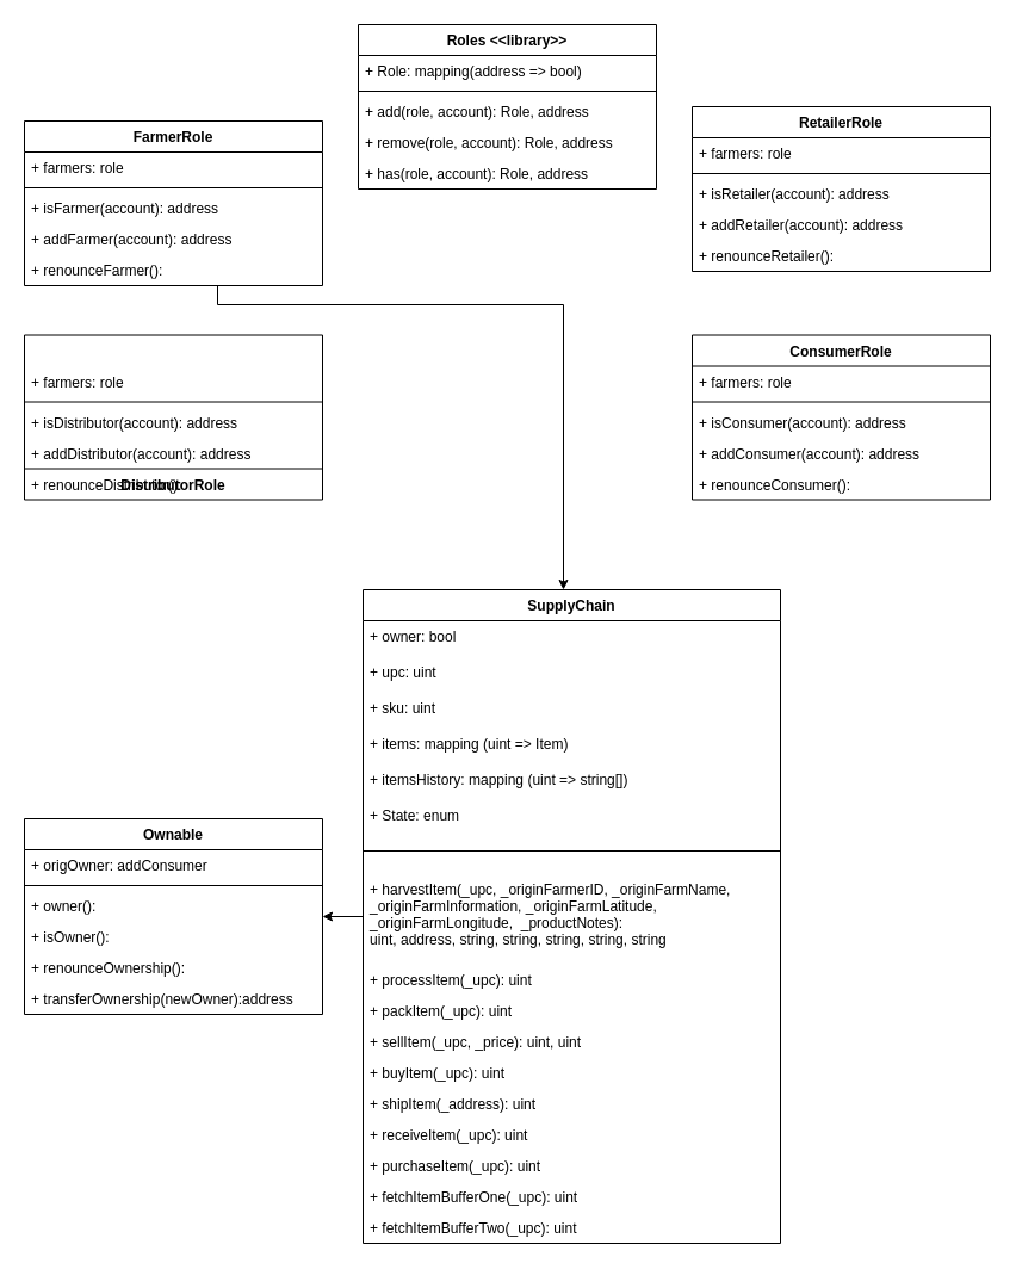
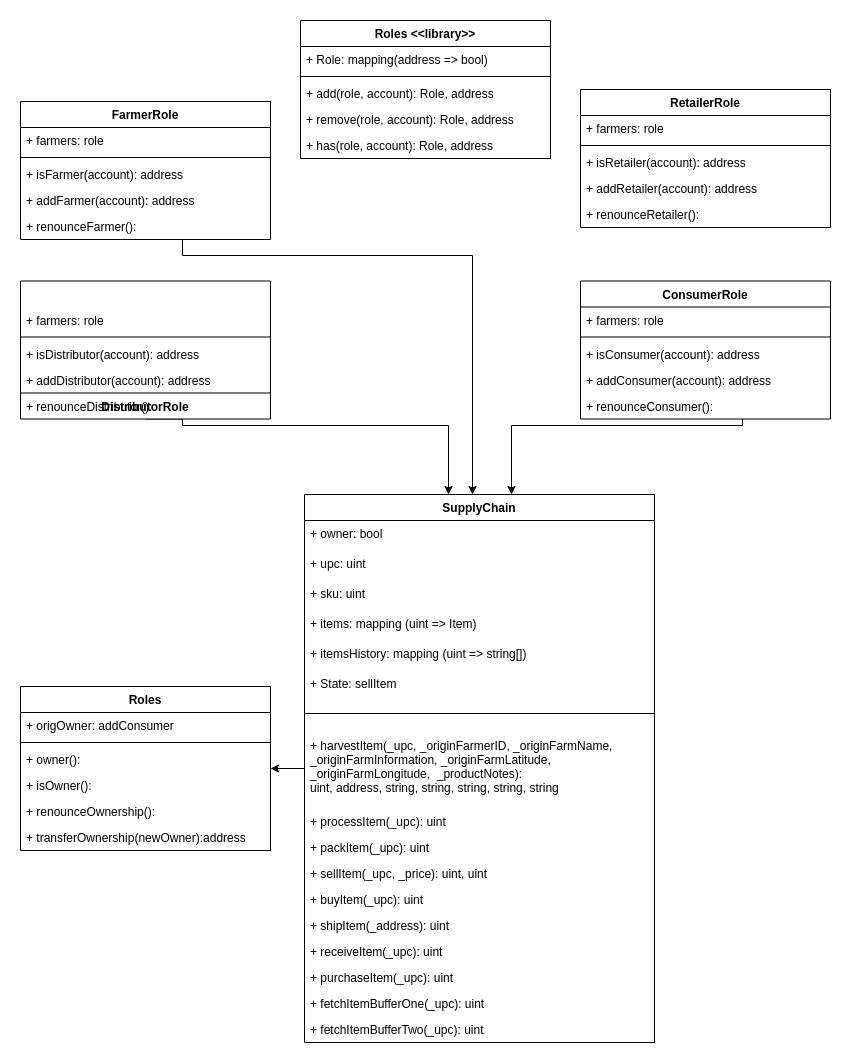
  <mxCell id="0" />
  <mxCell id="1" parent="0" />
  <mxCell id="2" value="Roles &lt;&lt;library&gt;&gt;" style="swimlane;fontStyle=1;align=center;verticalAlign=top;childLayout=stackLayout;horizontal=1;startSize=26;horizontalStack=0;resizeParent=1;resizeParentMax=0;resizeLast=0;collapsible=1;marginBottom=0;" parent="1" vertex="1"><mxGeometry x="300" y="20" width="250" height="138" as="geometry" /></mxCell>
  <mxCell id="3" value="+ Role: mapping(address =&gt; bool)" style="text;strokeColor=none;fillColor=none;align=left;verticalAlign=top;spacingLeft=4;spacingRight=4;overflow=hidden;rotatable=0;points=[[0,0.5],[1,0.5]];portConstraint=eastwest;" parent="2" vertex="1"><mxGeometry y="26" width="250" height="26" as="geometry" /></mxCell>
  <mxCell id="4" value="" style="line;strokeWidth=1;fillColor=none;align=left;verticalAlign=middle;spacingTop=-1;spacingLeft=3;spacingRight=3;rotatable=0;labelPosition=right;points=[];portConstraint=eastwest;" parent="2" vertex="1"><mxGeometry y="52" width="250" height="8" as="geometry" /></mxCell>
  <mxCell id="5" value="+ add(role, account): Role, address" style="text;strokeColor=none;fillColor=none;align=left;verticalAlign=top;spacingLeft=4;spacingRight=4;overflow=hidden;rotatable=0;points=[[0,0.5],[1,0.5]];portConstraint=eastwest;" parent="2" vertex="1"><mxGeometry y="60" width="250" height="26" as="geometry" /></mxCell>
  <mxCell id="6" value="+ remove(role, account): Role, address" style="text;strokeColor=none;fillColor=none;align=left;verticalAlign=top;spacingLeft=4;spacingRight=4;overflow=hidden;rotatable=0;points=[[0,0.5],[1,0.5]];portConstraint=eastwest;" parent="2" vertex="1"><mxGeometry y="86" width="250" height="26" as="geometry" /></mxCell>
  <mxCell id="7" value="+ has(role, account): Role, address" style="text;strokeColor=none;fillColor=none;align=left;verticalAlign=top;spacingLeft=4;spacingRight=4;overflow=hidden;rotatable=0;points=[[0,0.5],[1,0.5]];portConstraint=eastwest;" parent="2" vertex="1"><mxGeometry y="112" width="250" height="26" as="geometry" /></mxCell>
  <mxCell id="8" style="edgeStyle=orthogonalEdgeStyle;rounded=0;orthogonalLoop=1;jettySize=auto;html=1;" edge="1" parent="1" source="9" target="27"><mxGeometry relative="1" as="geometry" /></mxCell>
  <mxCell id="9" value="SupplyChain" style="swimlane;fontStyle=1;align=center;verticalAlign=top;childLayout=stackLayout;horizontal=1;startSize=26;horizontalStack=0;resizeParent=1;resizeParentMax=0;resizeLast=0;collapsible=1;marginBottom=0;" parent="1" vertex="1"><mxGeometry x="304" y="494" width="350" height="548" as="geometry" /></mxCell>
  <mxCell id="10" value="+ owner: bool&#10;&#10;&#10;" style="text;strokeColor=none;fillColor=none;align=left;verticalAlign=top;spacingLeft=4;spacingRight=4;overflow=hidden;rotatable=0;points=[[0,0.5],[1,0.5]];portConstraint=eastwest;" parent="9" vertex="1"><mxGeometry y="26" width="350" height="30" as="geometry" /></mxCell>
  <mxCell id="11" value="+ upc: uint&#10;" style="text;strokeColor=none;fillColor=none;align=left;verticalAlign=top;spacingLeft=4;spacingRight=4;overflow=hidden;rotatable=0;points=[[0,0.5],[1,0.5]];portConstraint=eastwest;" parent="9" vertex="1"><mxGeometry y="56" width="350" height="30" as="geometry" /></mxCell>
  <mxCell id="12" value="+ sku: uint&#10;" style="text;strokeColor=none;fillColor=none;align=left;verticalAlign=top;spacingLeft=4;spacingRight=4;overflow=hidden;rotatable=0;points=[[0,0.5],[1,0.5]];portConstraint=eastwest;" parent="9" vertex="1"><mxGeometry y="86" width="350" height="30" as="geometry" /></mxCell>
  <mxCell id="13" value="+ items: mapping (uint =&gt; Item)" style="text;strokeColor=none;fillColor=none;align=left;verticalAlign=top;spacingLeft=4;spacingRight=4;overflow=hidden;rotatable=0;points=[[0,0.5],[1,0.5]];portConstraint=eastwest;" parent="9" vertex="1"><mxGeometry y="116" width="350" height="30" as="geometry" /></mxCell>
  <mxCell id="14" value="+ itemsHistory: mapping (uint =&gt; string[])" style="text;strokeColor=none;fillColor=none;align=left;verticalAlign=top;spacingLeft=4;spacingRight=4;overflow=hidden;rotatable=0;points=[[0,0.5],[1,0.5]];portConstraint=eastwest;" parent="9" vertex="1"><mxGeometry y="146" width="350" height="30" as="geometry" /></mxCell>
- <mxCell id="15" value="+ State: enum" style="text;strokeColor=none;fillColor=none;align=left;verticalAlign=top;spacingLeft=4;spacingRight=4;overflow=hidden;rotatable=0;points=[[0,0.5],[1,0.5]];portConstraint=eastwest;" parent="9" vertex="1"><mxGeometry y="176" width="350" height="24" as="geometry" /></mxCell>
+ <mxCell id="15" value="+ State: sellItem" style="text;strokeColor=none;fillColor=none;align=left;verticalAlign=top;spacingLeft=4;spacingRight=4;overflow=hidden;rotatable=0;points=[[0,0.5],[1,0.5]];portConstraint=eastwest;" parent="9" vertex="1"><mxGeometry y="176" width="350" height="24" as="geometry" /></mxCell>
  <mxCell id="16" value="" style="line;strokeWidth=1;fillColor=none;align=left;verticalAlign=middle;spacingTop=-1;spacingLeft=3;spacingRight=3;rotatable=0;labelPosition=right;points=[];portConstraint=eastwest;" parent="9" vertex="1"><mxGeometry y="200" width="350" height="38" as="geometry" /></mxCell>
  <mxCell id="17" value="+ harvestItem(_upc, _originFarmerID, _originFarmName,&#10; _originFarmInformation, _originFarmLatitude, &#10;_originFarmLongitude,  _productNotes): &#10;uint, address, string, string, string, string, string" style="text;strokeColor=none;fillColor=none;align=left;verticalAlign=top;spacingLeft=4;spacingRight=4;overflow=hidden;rotatable=0;points=[[0,0.5],[1,0.5]];portConstraint=eastwest;" parent="9" vertex="1"><mxGeometry y="238" width="350" height="76" as="geometry" /></mxCell>
  <mxCell id="18" value="+ processItem(_upc): uint" style="text;strokeColor=none;fillColor=none;align=left;verticalAlign=top;spacingLeft=4;spacingRight=4;overflow=hidden;rotatable=0;points=[[0,0.5],[1,0.5]];portConstraint=eastwest;" parent="9" vertex="1"><mxGeometry y="314" width="350" height="26" as="geometry" /></mxCell>
  <mxCell id="19" value="+ packItem(_upc): uint" style="text;strokeColor=none;fillColor=none;align=left;verticalAlign=top;spacingLeft=4;spacingRight=4;overflow=hidden;rotatable=0;points=[[0,0.5],[1,0.5]];portConstraint=eastwest;" parent="9" vertex="1"><mxGeometry y="340" width="350" height="26" as="geometry" /></mxCell>
  <mxCell id="20" value="+ sellItem(_upc, _price): uint, uint" style="text;strokeColor=none;fillColor=none;align=left;verticalAlign=top;spacingLeft=4;spacingRight=4;overflow=hidden;rotatable=0;points=[[0,0.5],[1,0.5]];portConstraint=eastwest;" parent="9" vertex="1"><mxGeometry y="366" width="350" height="26" as="geometry" /></mxCell>
  <mxCell id="21" value="+ buyItem(_upc): uint" style="text;strokeColor=none;fillColor=none;align=left;verticalAlign=top;spacingLeft=4;spacingRight=4;overflow=hidden;rotatable=0;points=[[0,0.5],[1,0.5]];portConstraint=eastwest;" parent="9" vertex="1"><mxGeometry y="392" width="350" height="26" as="geometry" /></mxCell>
  <mxCell id="22" value="+ shipItem(_address): uint&#10;" style="text;strokeColor=none;fillColor=none;align=left;verticalAlign=top;spacingLeft=4;spacingRight=4;overflow=hidden;rotatable=0;points=[[0,0.5],[1,0.5]];portConstraint=eastwest;" parent="9" vertex="1"><mxGeometry y="418" width="350" height="26" as="geometry" /></mxCell>
  <mxCell id="23" value="+ receiveItem(_upc): uint&#10;" style="text;strokeColor=none;fillColor=none;align=left;verticalAlign=top;spacingLeft=4;spacingRight=4;overflow=hidden;rotatable=0;points=[[0,0.5],[1,0.5]];portConstraint=eastwest;" parent="9" vertex="1"><mxGeometry y="444" width="350" height="26" as="geometry" /></mxCell>
  <mxCell id="24" value="+ purchaseItem(_upc): uint&#10;" style="text;strokeColor=none;fillColor=none;align=left;verticalAlign=top;spacingLeft=4;spacingRight=4;overflow=hidden;rotatable=0;points=[[0,0.5],[1,0.5]];portConstraint=eastwest;" parent="9" vertex="1"><mxGeometry y="470" width="350" height="26" as="geometry" /></mxCell>
  <mxCell id="25" value="+ fetchItemBufferOne(_upc): uint&#10;" style="text;strokeColor=none;fillColor=none;align=left;verticalAlign=top;spacingLeft=4;spacingRight=4;overflow=hidden;rotatable=0;points=[[0,0.5],[1,0.5]];portConstraint=eastwest;" parent="9" vertex="1"><mxGeometry y="496" width="350" height="26" as="geometry" /></mxCell>
  <mxCell id="26" value="+ fetchItemBufferTwo(_upc): uint&#10;" style="text;strokeColor=none;fillColor=none;align=left;verticalAlign=top;spacingLeft=4;spacingRight=4;overflow=hidden;rotatable=0;points=[[0,0.5],[1,0.5]];portConstraint=eastwest;" parent="9" vertex="1"><mxGeometry y="522" width="350" height="26" as="geometry" /></mxCell>
- <mxCell id="27" value="Ownable" style="swimlane;fontStyle=1;align=center;verticalAlign=top;childLayout=stackLayout;horizontal=1;startSize=26;horizontalStack=0;resizeParent=1;resizeParentMax=0;resizeLast=0;collapsible=1;marginBottom=0;" parent="1" vertex="1"><mxGeometry x="20" y="686" width="250" height="164" as="geometry" /></mxCell>
+ <mxCell id="27" value="Roles" style="swimlane;fontStyle=1;align=center;verticalAlign=top;childLayout=stackLayout;horizontal=1;startSize=26;horizontalStack=0;resizeParent=1;resizeParentMax=0;resizeLast=0;collapsible=1;marginBottom=0;" parent="1" vertex="1"><mxGeometry x="20" y="686" width="250" height="164" as="geometry" /></mxCell>
  <mxCell id="28" value="+ origOwner: addConsumer" style="text;strokeColor=none;fillColor=none;align=left;verticalAlign=top;spacingLeft=4;spacingRight=4;overflow=hidden;rotatable=0;points=[[0,0.5],[1,0.5]];portConstraint=eastwest;" parent="27" vertex="1"><mxGeometry y="26" width="250" height="26" as="geometry" /></mxCell>
  <mxCell id="29" value="" style="line;strokeWidth=1;fillColor=none;align=left;verticalAlign=middle;spacingTop=-1;spacingLeft=3;spacingRight=3;rotatable=0;labelPosition=right;points=[];portConstraint=eastwest;" parent="27" vertex="1"><mxGeometry y="52" width="250" height="8" as="geometry" /></mxCell>
  <mxCell id="30" value="+ owner(): " style="text;strokeColor=none;fillColor=none;align=left;verticalAlign=top;spacingLeft=4;spacingRight=4;overflow=hidden;rotatable=0;points=[[0,0.5],[1,0.5]];portConstraint=eastwest;" parent="27" vertex="1"><mxGeometry y="60" width="250" height="26" as="geometry" /></mxCell>
  <mxCell id="31" value="+ isOwner():" style="text;strokeColor=none;fillColor=none;align=left;verticalAlign=top;spacingLeft=4;spacingRight=4;overflow=hidden;rotatable=0;points=[[0,0.5],[1,0.5]];portConstraint=eastwest;" parent="27" vertex="1"><mxGeometry y="86" width="250" height="26" as="geometry" /></mxCell>
  <mxCell id="32" value="+ renounceOwnership():" style="text;strokeColor=none;fillColor=none;align=left;verticalAlign=top;spacingLeft=4;spacingRight=4;overflow=hidden;rotatable=0;points=[[0,0.5],[1,0.5]];portConstraint=eastwest;" parent="27" vertex="1"><mxGeometry y="112" width="250" height="26" as="geometry" /></mxCell>
  <mxCell id="33" value="+ transferOwnership(newOwner):address" style="text;strokeColor=none;fillColor=none;align=left;verticalAlign=top;spacingLeft=4;spacingRight=4;overflow=hidden;rotatable=0;points=[[0,0.5],[1,0.5]];portConstraint=eastwest;" parent="27" vertex="1"><mxGeometry y="138" width="250" height="26" as="geometry" /></mxCell>
  <mxCell id="34" style="edgeStyle=orthogonalEdgeStyle;rounded=0;orthogonalLoop=1;jettySize=auto;html=1;exitX=0.5;exitY=1;exitDx=0;exitDy=0;" edge="1" parent="1" source="35" target="9"><mxGeometry relative="1" as="geometry"><Array as="points"><mxPoint x="182" y="255" /><mxPoint x="472" y="255" /></Array></mxGeometry></mxCell>
  <mxCell id="35" value="FarmerRole" style="swimlane;fontStyle=1;align=center;verticalAlign=top;childLayout=stackLayout;horizontal=1;startSize=26;horizontalStack=0;resizeParent=1;resizeParentMax=0;resizeLast=0;collapsible=1;marginBottom=0;" vertex="1" parent="1"><mxGeometry x="20" y="101" width="250" height="138" as="geometry" /></mxCell>
  <mxCell id="36" value="+ farmers: role" style="text;strokeColor=none;fillColor=none;align=left;verticalAlign=top;spacingLeft=4;spacingRight=4;overflow=hidden;rotatable=0;points=[[0,0.5],[1,0.5]];portConstraint=eastwest;" vertex="1" parent="35"><mxGeometry y="26" width="250" height="26" as="geometry" /></mxCell>
  <mxCell id="37" value="" style="line;strokeWidth=1;fillColor=none;align=left;verticalAlign=middle;spacingTop=-1;spacingLeft=3;spacingRight=3;rotatable=0;labelPosition=right;points=[];portConstraint=eastwest;" vertex="1" parent="35"><mxGeometry y="52" width="250" height="8" as="geometry" /></mxCell>
  <mxCell id="38" value="+ isFarmer(account): address" style="text;strokeColor=none;fillColor=none;align=left;verticalAlign=top;spacingLeft=4;spacingRight=4;overflow=hidden;rotatable=0;points=[[0,0.5],[1,0.5]];portConstraint=eastwest;" vertex="1" parent="35"><mxGeometry y="60" width="250" height="26" as="geometry" /></mxCell>
  <mxCell id="39" value="+ addFarmer(account): address" style="text;strokeColor=none;fillColor=none;align=left;verticalAlign=top;spacingLeft=4;spacingRight=4;overflow=hidden;rotatable=0;points=[[0,0.5],[1,0.5]];portConstraint=eastwest;" vertex="1" parent="35"><mxGeometry y="86" width="250" height="26" as="geometry" /></mxCell>
  <mxCell id="40" value="+ renounceFarmer():" style="text;strokeColor=none;fillColor=none;align=left;verticalAlign=top;spacingLeft=4;spacingRight=4;overflow=hidden;rotatable=0;points=[[0,0.5],[1,0.5]];portConstraint=eastwest;" vertex="1" parent="35"><mxGeometry y="112" width="250" height="26" as="geometry" /></mxCell>
+ <mxCell id="41" style="edgeStyle=orthogonalEdgeStyle;rounded=0;orthogonalLoop=1;jettySize=auto;html=1;exitX=0.5;exitY=1;exitDx=0;exitDy=0;" edge="1" parent="1" source="42" target="9"><mxGeometry relative="1" as="geometry"><Array as="points"><mxPoint x="182" y="425" /><mxPoint x="448" y="425" /></Array></mxGeometry></mxCell>
  <mxCell id="42" value="DistributorRole" style="swimlane;fontStyle=1;align=center;verticalAlign=top;childLayout=stackLayout;horizontal=1;startSize=26;horizontalStack=0;resizeParent=1;resizeParentMax=0;resizeLast=0;collapsible=1;marginBottom=0;flipV=1;flipH=1;" vertex="1" parent="1"><mxGeometry x="20" y="280.5" width="250" height="138" as="geometry" /></mxCell>
  <mxCell id="43" value="+ farmers: role" style="text;strokeColor=none;fillColor=none;align=left;verticalAlign=top;spacingLeft=4;spacingRight=4;overflow=hidden;rotatable=0;points=[[0,0.5],[1,0.5]];portConstraint=eastwest;" vertex="1" parent="42"><mxGeometry y="26" width="250" height="26" as="geometry" /></mxCell>
  <mxCell id="44" value="" style="line;strokeWidth=1;fillColor=none;align=left;verticalAlign=middle;spacingTop=-1;spacingLeft=3;spacingRight=3;rotatable=0;labelPosition=right;points=[];portConstraint=eastwest;" vertex="1" parent="42"><mxGeometry y="52" width="250" height="8" as="geometry" /></mxCell>
  <mxCell id="45" value="+ isDistributor(account): address" style="text;strokeColor=none;fillColor=none;align=left;verticalAlign=top;spacingLeft=4;spacingRight=4;overflow=hidden;rotatable=0;points=[[0,0.5],[1,0.5]];portConstraint=eastwest;" vertex="1" parent="42"><mxGeometry y="60" width="250" height="26" as="geometry" /></mxCell>
  <mxCell id="46" value="+ addDistributor(account): address" style="text;strokeColor=none;fillColor=none;align=left;verticalAlign=top;spacingLeft=4;spacingRight=4;overflow=hidden;rotatable=0;points=[[0,0.5],[1,0.5]];portConstraint=eastwest;" vertex="1" parent="42"><mxGeometry y="86" width="250" height="26" as="geometry" /></mxCell>
  <mxCell id="47" value="+ renounceDistributor():" style="text;strokeColor=none;fillColor=none;align=left;verticalAlign=top;spacingLeft=4;spacingRight=4;overflow=hidden;rotatable=0;points=[[0,0.5],[1,0.5]];portConstraint=eastwest;" vertex="1" parent="42"><mxGeometry y="112" width="250" height="26" as="geometry" /></mxCell>
  <mxCell id="48" value="RetailerRole" style="swimlane;fontStyle=1;align=center;verticalAlign=top;childLayout=stackLayout;horizontal=1;startSize=26;horizontalStack=0;resizeParent=1;resizeParentMax=0;resizeLast=0;collapsible=1;marginBottom=0;" vertex="1" parent="1"><mxGeometry x="580" y="89" width="250" height="138" as="geometry" /></mxCell>
  <mxCell id="49" value="+ farmers: role" style="text;strokeColor=none;fillColor=none;align=left;verticalAlign=top;spacingLeft=4;spacingRight=4;overflow=hidden;rotatable=0;points=[[0,0.5],[1,0.5]];portConstraint=eastwest;" vertex="1" parent="48"><mxGeometry y="26" width="250" height="26" as="geometry" /></mxCell>
  <mxCell id="50" value="" style="line;strokeWidth=1;fillColor=none;align=left;verticalAlign=middle;spacingTop=-1;spacingLeft=3;spacingRight=3;rotatable=0;labelPosition=right;points=[];portConstraint=eastwest;" vertex="1" parent="48"><mxGeometry y="52" width="250" height="8" as="geometry" /></mxCell>
  <mxCell id="51" value="+ isRetailer(account): address" style="text;strokeColor=none;fillColor=none;align=left;verticalAlign=top;spacingLeft=4;spacingRight=4;overflow=hidden;rotatable=0;points=[[0,0.5],[1,0.5]];portConstraint=eastwest;" vertex="1" parent="48"><mxGeometry y="60" width="250" height="26" as="geometry" /></mxCell>
  <mxCell id="52" value="+ addRetailer(account): address" style="text;strokeColor=none;fillColor=none;align=left;verticalAlign=top;spacingLeft=4;spacingRight=4;overflow=hidden;rotatable=0;points=[[0,0.5],[1,0.5]];portConstraint=eastwest;" vertex="1" parent="48"><mxGeometry y="86" width="250" height="26" as="geometry" /></mxCell>
  <mxCell id="53" value="+ renounceRetailer():" style="text;strokeColor=none;fillColor=none;align=left;verticalAlign=top;spacingLeft=4;spacingRight=4;overflow=hidden;rotatable=0;points=[[0,0.5],[1,0.5]];portConstraint=eastwest;" vertex="1" parent="48"><mxGeometry y="112" width="250" height="26" as="geometry" /></mxCell>
+ <mxCell id="54" style="edgeStyle=orthogonalEdgeStyle;rounded=0;orthogonalLoop=1;jettySize=auto;html=1;" edge="1" parent="1" source="55" target="9"><mxGeometry relative="1" as="geometry"><Array as="points"><mxPoint x="742" y="425" /><mxPoint x="511" y="425" /></Array></mxGeometry></mxCell>
  <mxCell id="55" value="ConsumerRole" style="swimlane;fontStyle=1;align=center;verticalAlign=top;childLayout=stackLayout;horizontal=1;startSize=26;horizontalStack=0;resizeParent=1;resizeParentMax=0;resizeLast=0;collapsible=1;marginBottom=0;" vertex="1" parent="1"><mxGeometry x="580" y="280.5" width="250" height="138" as="geometry" /></mxCell>
  <mxCell id="56" value="+ farmers: role" style="text;strokeColor=none;fillColor=none;align=left;verticalAlign=top;spacingLeft=4;spacingRight=4;overflow=hidden;rotatable=0;points=[[0,0.5],[1,0.5]];portConstraint=eastwest;" vertex="1" parent="55"><mxGeometry y="26" width="250" height="26" as="geometry" /></mxCell>
  <mxCell id="57" value="" style="line;strokeWidth=1;fillColor=none;align=left;verticalAlign=middle;spacingTop=-1;spacingLeft=3;spacingRight=3;rotatable=0;labelPosition=right;points=[];portConstraint=eastwest;" vertex="1" parent="55"><mxGeometry y="52" width="250" height="8" as="geometry" /></mxCell>
  <mxCell id="58" value="+ isConsumer(account): address" style="text;strokeColor=none;fillColor=none;align=left;verticalAlign=top;spacingLeft=4;spacingRight=4;overflow=hidden;rotatable=0;points=[[0,0.5],[1,0.5]];portConstraint=eastwest;" vertex="1" parent="55"><mxGeometry y="60" width="250" height="26" as="geometry" /></mxCell>
  <mxCell id="59" value="+ addConsumer(account): address" style="text;strokeColor=none;fillColor=none;align=left;verticalAlign=top;spacingLeft=4;spacingRight=4;overflow=hidden;rotatable=0;points=[[0,0.5],[1,0.5]];portConstraint=eastwest;" vertex="1" parent="55"><mxGeometry y="86" width="250" height="26" as="geometry" /></mxCell>
  <mxCell id="60" value="+ renounceConsumer():" style="text;strokeColor=none;fillColor=none;align=left;verticalAlign=top;spacingLeft=4;spacingRight=4;overflow=hidden;rotatable=0;points=[[0,0.5],[1,0.5]];portConstraint=eastwest;" vertex="1" parent="55"><mxGeometry y="112" width="250" height="26" as="geometry" /></mxCell>
